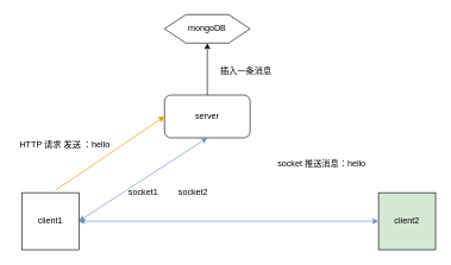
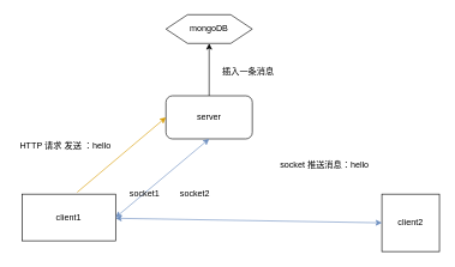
  <mxCell id="0" />
  <mxCell id="1" parent="0" />
  <mxCell id="2" style="edgeStyle=orthogonalEdgeStyle;rounded=0;orthogonalLoop=1;jettySize=auto;html=1;entryX=0.5;entryY=1;entryDx=0;entryDy=0;" edge="1" parent="1" source="3" target="8"><mxGeometry relative="1" as="geometry" /></mxCell>
  <mxCell id="3" value="server" style="rounded=1;whiteSpace=wrap;html=1;" vertex="1" parent="1"><mxGeometry x="230" y="133" width="120" height="60" as="geometry" /></mxCell>
- <mxCell id="4" value="client1" style="whiteSpace=wrap;html=1;aspect=fixed;" vertex="1" parent="1"><mxGeometry x="30" y="270" width="80" height="80" as="geometry" /></mxCell>
- <mxCell id="5" value="client2" style="whiteSpace=wrap;html=1;aspect=fixed;fillColor=#d5e8d4;" vertex="1" parent="1"><mxGeometry x="530" y="270" width="80" height="80" as="geometry" /></mxCell>
+ <mxCell id="4" value="client1" style="whiteSpace=wrap;html=1;aspect=fixed;" vertex="1" parent="1"><mxGeometry x="30" y="270" width="130" height="65" as="geometry" /></mxCell>
+ <mxCell id="5" value="client2" style="whiteSpace=wrap;html=1;aspect=fixed;" vertex="1" parent="1"><mxGeometry x="530" y="270" width="80" height="80" as="geometry" /></mxCell>
  <mxCell id="6" value="" style="endArrow=classic;html=1;exitX=0.59;exitY=-0.042;exitDx=0;exitDy=0;exitPerimeter=0;entryX=0;entryY=0.5;entryDx=0;entryDy=0;fillColor=#ffe6cc;strokeColor=#d79b00;" edge="1" parent="1" source="4" target="3"><mxGeometry width="50" height="50" relative="1" as="geometry"><mxPoint x="70" y="260" as="sourcePoint" /><mxPoint x="120" y="210" as="targetPoint" /></mxGeometry></mxCell>
  <mxCell id="7" value="HTTP 请求 发送 ：hello" style="text;html=1;align=center;verticalAlign=middle;resizable=0;points=[];autosize=1;" vertex="1" parent="1"><mxGeometry x="20" y="193" width="140" height="20" as="geometry" /></mxCell>
  <mxCell id="8" value="mongoDB" style="shape=hexagon;perimeter=hexagonPerimeter2;whiteSpace=wrap;html=1;" vertex="1" parent="1"><mxGeometry x="230" y="20" width="120" height="40" as="geometry" /></mxCell>
  <mxCell id="9" value="插入一条消息" style="text;html=1;align=center;verticalAlign=middle;resizable=0;points=[];autosize=1;" vertex="1" parent="1"><mxGeometry x="299" y="90" width="90" height="20" as="geometry" /></mxCell>
  <mxCell id="10" value="" style="endArrow=classic;startArrow=classic;html=1;exitX=1;exitY=0.5;exitDx=0;exitDy=0;entryX=0.5;entryY=1;entryDx=0;entryDy=0;fillColor=#dae8fc;strokeColor=#6c8ebf;" edge="1" parent="1" source="4" target="3"><mxGeometry width="50" height="50" relative="1" as="geometry"><mxPoint x="150" y="310" as="sourcePoint" /><mxPoint x="200" y="260" as="targetPoint" /></mxGeometry></mxCell>
  <mxCell id="11" value="" style="endArrow=classic;startArrow=classic;html=1;exitX=0;exitY=0.5;exitDx=0;exitDy=0;fillColor=#dae8fc;strokeColor=#6c8ebf;" edge="1" parent="1" source="5" target="4"><mxGeometry width="50" height="50" relative="1" as="geometry"><mxPoint x="440" y="310" as="sourcePoint" /><mxPoint x="490" y="260" as="targetPoint" /></mxGeometry></mxCell>
  <mxCell id="12" value="socket 推送消息：hello" style="text;html=1;align=center;verticalAlign=middle;resizable=0;points=[];autosize=1;" vertex="1" parent="1"><mxGeometry x="380" y="220" width="140" height="20" as="geometry" /></mxCell>
  <mxCell id="13" value="socket1&lt;br&gt;" style="text;html=1;align=center;verticalAlign=middle;resizable=0;points=[];autosize=1;" vertex="1" parent="1"><mxGeometry x="170" y="260" width="60" height="20" as="geometry" /></mxCell>
  <mxCell id="14" value="socket2" style="text;html=1;align=center;verticalAlign=middle;resizable=0;points=[];autosize=1;" vertex="1" parent="1"><mxGeometry x="240" y="260" width="60" height="20" as="geometry" /></mxCell>
